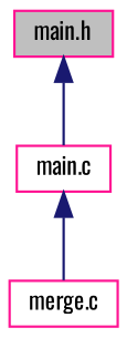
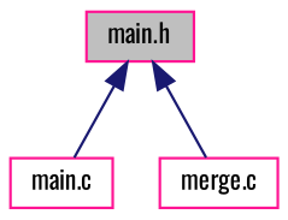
  digraph {
    fontname=Oswald
    node [color=deeppink fillcolor=white fontname=Oswald fontsize=10 shape=record style=filled]
    edge [color=midnightblue dir=back fontname=Oswald fontsize=10 labelfontname=Helvetica labelfontsize=10 style=solid]
    n1 [fillcolor=grey75 fontcolor=black height=0.2 label="main.h" width=0.4]
    n2 [height=0.2 label="main.c" width=0.4]
    n3 [height=0.2 label="merge.c" width=0.4]
    n1 -> n2
-   n2 -> n3
+   n1 -> n3
  }
